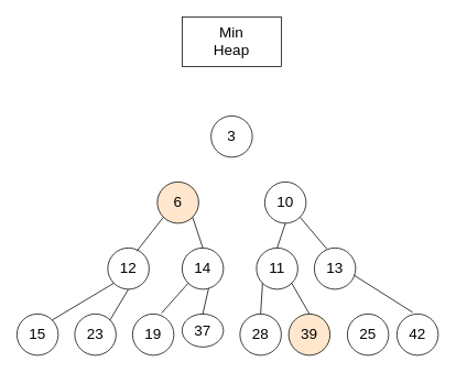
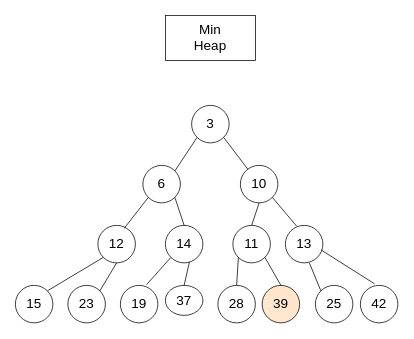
  <mxCell id="0" />
  <mxCell id="1" parent="0" />
  <mxCell id="2" value="&lt;font style=&quot;font-size: 18px;&quot;&gt;Min&lt;br&gt;Heap&lt;/font&gt;" style="rounded=0;whiteSpace=wrap;html=1;" vertex="1" parent="1"><mxGeometry x="220" y="20" width="120" height="60" as="geometry" /></mxCell>
  <mxCell id="3" value="3" style="ellipse;whiteSpace=wrap;html=1;aspect=fixed;fontSize=18;" vertex="1" parent="1"><mxGeometry x="255" y="140" width="50" height="50" as="geometry" /></mxCell>
- <mxCell id="4" value="6" style="ellipse;whiteSpace=wrap;html=1;aspect=fixed;fontSize=18;fillColor=#ffe6cc;" vertex="1" parent="1"><mxGeometry x="190" y="220" width="50" height="50" as="geometry" /></mxCell>
+ <mxCell id="4" value="6" style="ellipse;whiteSpace=wrap;html=1;aspect=fixed;fontSize=18;" vertex="1" parent="1"><mxGeometry x="190" y="220" width="50" height="50" as="geometry" /></mxCell>
  <mxCell id="5" value="10" style="ellipse;whiteSpace=wrap;html=1;aspect=fixed;fontSize=18;" vertex="1" parent="1"><mxGeometry x="320" y="220" width="50" height="50" as="geometry" /></mxCell>
  <mxCell id="6" value="12" style="ellipse;whiteSpace=wrap;html=1;aspect=fixed;fontSize=18;" vertex="1" parent="1"><mxGeometry x="130" y="300" width="50" height="50" as="geometry" /></mxCell>
  <mxCell id="7" value="14" style="ellipse;whiteSpace=wrap;html=1;aspect=fixed;fontSize=18;" vertex="1" parent="1"><mxGeometry x="220" y="300" width="50" height="50" as="geometry" /></mxCell>
  <mxCell id="8" value="11" style="ellipse;whiteSpace=wrap;html=1;aspect=fixed;fontSize=18;" vertex="1" parent="1"><mxGeometry x="310" y="300" width="50" height="50" as="geometry" /></mxCell>
  <mxCell id="9" value="13" style="ellipse;whiteSpace=wrap;html=1;aspect=fixed;fontSize=18;" vertex="1" parent="1"><mxGeometry x="380" y="300" width="50" height="50" as="geometry" /></mxCell>
  <mxCell id="10" value="15" style="ellipse;whiteSpace=wrap;html=1;aspect=fixed;fontSize=18;" vertex="1" parent="1"><mxGeometry x="20" y="380" width="50" height="50" as="geometry" /></mxCell>
  <mxCell id="11" value="23" style="ellipse;whiteSpace=wrap;html=1;aspect=fixed;fontSize=18;" vertex="1" parent="1"><mxGeometry x="90" y="380" width="50" height="50" as="geometry" /></mxCell>
  <mxCell id="12" value="19" style="ellipse;whiteSpace=wrap;html=1;aspect=fixed;fontSize=18;" vertex="1" parent="1"><mxGeometry x="160" y="380" width="50" height="50" as="geometry" /></mxCell>
  <mxCell id="13" value="37" style="ellipse;whiteSpace=wrap;html=1;aspect=fixed;fontSize=18;" vertex="1" parent="1"><mxGeometry x="220" y="380" width="50" height="40" as="geometry" /></mxCell>
  <mxCell id="14" value="28" style="ellipse;whiteSpace=wrap;html=1;aspect=fixed;fontSize=18;" vertex="1" parent="1"><mxGeometry x="290" y="380" width="50" height="50" as="geometry" /></mxCell>
  <mxCell id="15" value="39" style="ellipse;whiteSpace=wrap;html=1;aspect=fixed;fontSize=18;fillColor=#ffe6cc;" vertex="1" parent="1"><mxGeometry x="349" y="380" width="50" height="50" as="geometry" /></mxCell>
  <mxCell id="16" value="25" style="ellipse;whiteSpace=wrap;html=1;aspect=fixed;fontSize=18;" vertex="1" parent="1"><mxGeometry x="420" y="380" width="50" height="50" as="geometry" /></mxCell>
  <mxCell id="17" value="42" style="ellipse;whiteSpace=wrap;html=1;aspect=fixed;fontSize=18;" vertex="1" parent="1"><mxGeometry x="480" y="380" width="50" height="50" as="geometry" /></mxCell>
+ <mxCell id="18" value="" style="endArrow=none;html=1;fontSize=18;entryX=0;entryY=1;entryDx=0;entryDy=0;exitX=1;exitY=0;exitDx=0;exitDy=0;" edge="1" parent="1" source="4" target="3"><mxGeometry width="50" height="50" relative="1" as="geometry"><mxPoint x="270" y="280" as="sourcePoint" /><mxPoint x="320" y="230" as="targetPoint" /></mxGeometry></mxCell>
+ <mxCell id="19" value="" style="endArrow=none;html=1;fontSize=18;entryX=1;entryY=1;entryDx=0;entryDy=0;" edge="1" parent="1" source="5" target="3"><mxGeometry width="50" height="50" relative="1" as="geometry"><mxPoint x="270" y="280" as="sourcePoint" /><mxPoint x="320" y="230" as="targetPoint" /></mxGeometry></mxCell>
  <mxCell id="20" value="" style="endArrow=none;html=1;fontSize=18;exitX=0.7;exitY=0.08;exitDx=0;exitDy=0;exitPerimeter=0;entryX=0;entryY=1;entryDx=0;entryDy=0;" edge="1" parent="1" source="6" target="4"><mxGeometry width="50" height="50" relative="1" as="geometry"><mxPoint x="170" y="300" as="sourcePoint" /><mxPoint x="200" y="260" as="targetPoint" /></mxGeometry></mxCell>
  <mxCell id="21" value="" style="endArrow=none;html=1;fontSize=18;exitX=1;exitY=1;exitDx=0;exitDy=0;entryX=0.5;entryY=0;entryDx=0;entryDy=0;" edge="1" parent="1" source="4" target="7"><mxGeometry width="50" height="50" relative="1" as="geometry"><mxPoint x="270" y="280" as="sourcePoint" /><mxPoint x="320" y="230" as="targetPoint" /></mxGeometry></mxCell>
  <mxCell id="22" value="" style="endArrow=none;html=1;fontSize=18;exitX=0;exitY=1;exitDx=0;exitDy=0;entryX=1;entryY=0;entryDx=0;entryDy=0;" edge="1" parent="1" source="6" target="10"><mxGeometry width="50" height="50" relative="1" as="geometry"><mxPoint x="270" y="280" as="sourcePoint" /><mxPoint x="320" y="230" as="targetPoint" /></mxGeometry></mxCell>
  <mxCell id="23" value="" style="endArrow=none;html=1;fontSize=18;exitX=0.5;exitY=1;exitDx=0;exitDy=0;entryX=1;entryY=0;entryDx=0;entryDy=0;" edge="1" parent="1" source="6" target="11"><mxGeometry width="50" height="50" relative="1" as="geometry"><mxPoint x="270" y="280" as="sourcePoint" /><mxPoint x="320" y="230" as="targetPoint" /></mxGeometry></mxCell>
  <mxCell id="24" value="" style="endArrow=none;html=1;fontSize=18;exitX=0;exitY=1;exitDx=0;exitDy=0;entryX=0.7;entryY=-0.02;entryDx=0;entryDy=0;entryPerimeter=0;" edge="1" parent="1" source="7" target="12"><mxGeometry width="50" height="50" relative="1" as="geometry"><mxPoint x="270" y="280" as="sourcePoint" /><mxPoint x="320" y="230" as="targetPoint" /></mxGeometry></mxCell>
  <mxCell id="25" value="" style="endArrow=none;html=1;fontSize=18;exitX=0.64;exitY=0.98;exitDx=0;exitDy=0;exitPerimeter=0;entryX=0.5;entryY=0;entryDx=0;entryDy=0;" edge="1" parent="1" source="7" target="13"><mxGeometry width="50" height="50" relative="1" as="geometry"><mxPoint x="270" y="280" as="sourcePoint" /><mxPoint x="320" y="230" as="targetPoint" /></mxGeometry></mxCell>
  <mxCell id="26" value="" style="endArrow=none;html=1;fontSize=18;entryX=0.5;entryY=1;entryDx=0;entryDy=0;exitX=0.5;exitY=0;exitDx=0;exitDy=0;" edge="1" parent="1" source="8" target="5"><mxGeometry width="50" height="50" relative="1" as="geometry"><mxPoint x="270" y="280" as="sourcePoint" /><mxPoint x="320" y="230" as="targetPoint" /></mxGeometry></mxCell>
  <mxCell id="27" value="" style="endArrow=none;html=1;fontSize=18;entryX=1;entryY=1;entryDx=0;entryDy=0;exitX=0.3;exitY=0.02;exitDx=0;exitDy=0;exitPerimeter=0;" edge="1" parent="1" source="9" target="5"><mxGeometry width="50" height="50" relative="1" as="geometry"><mxPoint x="270" y="280" as="sourcePoint" /><mxPoint x="320" y="230" as="targetPoint" /></mxGeometry></mxCell>
  <mxCell id="28" value="" style="endArrow=none;html=1;fontSize=18;exitX=0.5;exitY=0;exitDx=0;exitDy=0;entryX=0;entryY=1;entryDx=0;entryDy=0;" edge="1" parent="1" source="14" target="8"><mxGeometry width="50" height="50" relative="1" as="geometry"><mxPoint x="270" y="280" as="sourcePoint" /><mxPoint x="320" y="230" as="targetPoint" /></mxGeometry></mxCell>
  <mxCell id="29" value="" style="endArrow=none;html=1;fontSize=18;exitX=0.5;exitY=0;exitDx=0;exitDy=0;entryX=1;entryY=1;entryDx=0;entryDy=0;" edge="1" parent="1" source="15" target="8"><mxGeometry width="50" height="50" relative="1" as="geometry"><mxPoint x="270" y="280" as="sourcePoint" /><mxPoint x="320" y="230" as="targetPoint" /></mxGeometry></mxCell>
+ <mxCell id="30" value="" style="endArrow=none;html=1;fontSize=18;exitX=0;exitY=0;exitDx=0;exitDy=0;entryX=0.64;entryY=1;entryDx=0;entryDy=0;entryPerimeter=0;" edge="1" parent="1" source="16" target="9"><mxGeometry width="50" height="50" relative="1" as="geometry"><mxPoint x="270" y="280" as="sourcePoint" /><mxPoint x="320" y="230" as="targetPoint" /></mxGeometry></mxCell>
  <mxCell id="31" value="" style="endArrow=none;html=1;fontSize=18;entryX=0.38;entryY=-0.04;entryDx=0;entryDy=0;entryPerimeter=0;exitX=0.96;exitY=0.66;exitDx=0;exitDy=0;exitPerimeter=0;" edge="1" parent="1" source="9" target="17"><mxGeometry width="50" height="50" relative="1" as="geometry"><mxPoint x="270" y="280" as="sourcePoint" /><mxPoint x="320" y="230" as="targetPoint" /></mxGeometry></mxCell>
